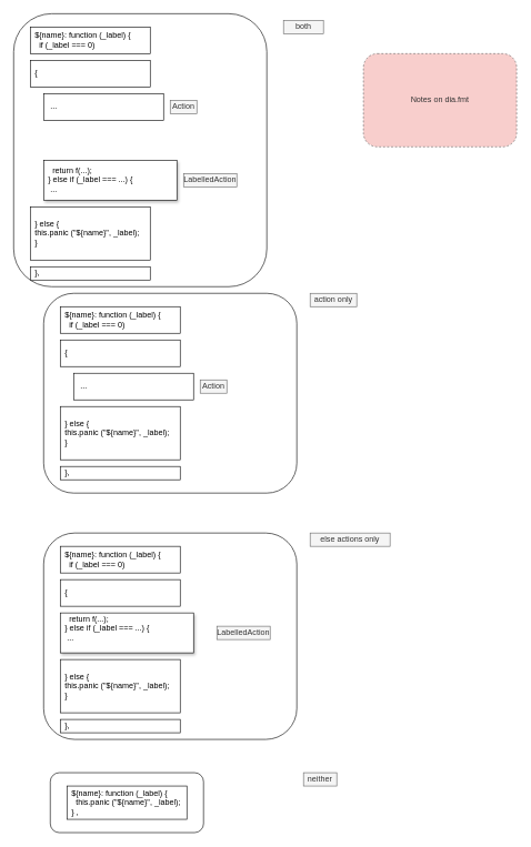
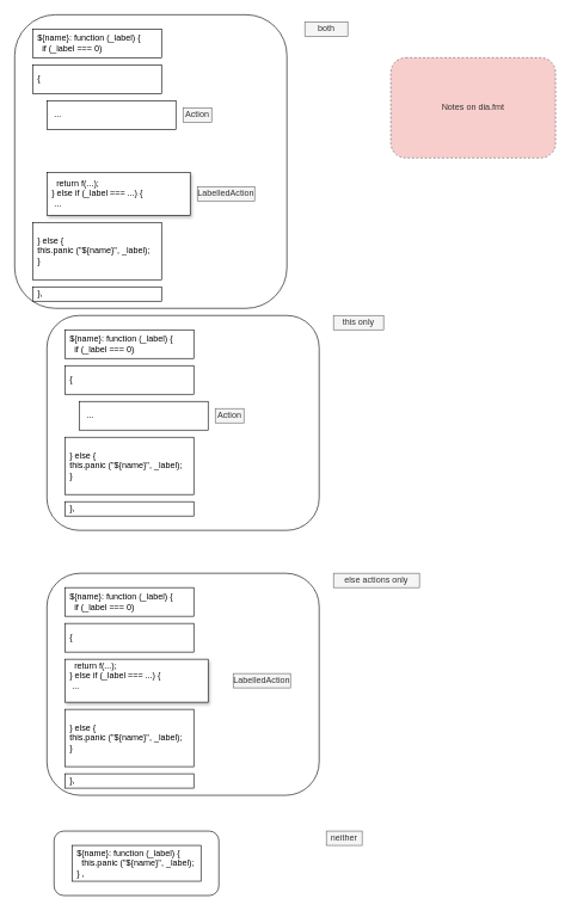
  <mxCell id="0" />
  <mxCell id="1" parent="0" />
  <mxCell id="2" value="" style="rounded=1;whiteSpace=wrap;html=1;" parent="1" vertex="1"><mxGeometry x="20" y="20" width="380" height="410" as="geometry" /></mxCell>
  <mxCell id="3" value="&lt;div&gt;&lt;span&gt;} else {&lt;/span&gt;&lt;br&gt;&lt;/div&gt;&lt;div&gt;this.panic (&quot;${name}&quot;, _label);&amp;nbsp;&lt;/div&gt;&lt;div&gt;}&lt;/div&gt;" style="rounded=0;whiteSpace=wrap;html=1;align=left;spacingLeft=5;" parent="1" vertex="1"><mxGeometry x="45" y="310" width="180" height="80" as="geometry" /></mxCell>
  <mxCell id="4" value="&lt;div&gt;${name}: function (_label) {&lt;/div&gt;&lt;div&gt;&amp;nbsp; if (_label === 0)&lt;/div&gt;" style="rounded=0;whiteSpace=wrap;html=1;align=left;spacingLeft=5;" parent="1" vertex="1"><mxGeometry x="45" y="40" width="180" height="40" as="geometry" /></mxCell>
  <mxCell id="5" value="&lt;div&gt;&amp;nbsp; return f(...);&lt;/div&gt;&lt;div&gt;} else if (_label === ...) {&lt;/div&gt;&lt;div&gt;&amp;nbsp;...&lt;/div&gt;" style="rounded=0;whiteSpace=wrap;html=1;align=left;spacingLeft=5;shadow=1;" parent="1" vertex="1"><mxGeometry x="65" y="240" width="200" height="60" as="geometry" /></mxCell>
  <mxCell id="6" value="&lt;div&gt;&amp;nbsp;...&amp;nbsp;&lt;/div&gt;" style="rounded=0;whiteSpace=wrap;html=1;align=left;spacingLeft=5;" parent="1" vertex="1"><mxGeometry x="65" y="140" width="180" height="40" as="geometry" /></mxCell>
  <mxCell id="7" value="Action" style="text;html=1;fillColor=#f5f5f5;align=center;verticalAlign=middle;whiteSpace=wrap;rounded=0;shadow=0;strokeColor=#666666;fontColor=#333333;" parent="1" vertex="1"><mxGeometry x="255" y="150" width="40" height="20" as="geometry" /></mxCell>
  <mxCell id="8" value="LabelledAction" style="text;html=1;fillColor=#f5f5f5;align=center;verticalAlign=middle;whiteSpace=wrap;rounded=0;shadow=0;strokeColor=#666666;fontColor=#333333;" parent="1" vertex="1"><mxGeometry x="275" y="260" width="80" height="20" as="geometry" /></mxCell>
  <mxCell id="9" value="&lt;div&gt;{&lt;/div&gt;" style="rounded=0;whiteSpace=wrap;html=1;align=left;spacingLeft=5;" parent="1" vertex="1"><mxGeometry x="45" y="90" width="180" height="40" as="geometry" /></mxCell>
  <mxCell id="10" value="" style="rounded=1;whiteSpace=wrap;html=1;" parent="1" vertex="1"><mxGeometry x="65" y="800" width="380" height="310" as="geometry" /></mxCell>
  <mxCell id="11" value="&lt;div&gt;&lt;span&gt;} else {&lt;/span&gt;&lt;br&gt;&lt;/div&gt;&lt;div&gt;this.panic (&quot;${name}&quot;, _label);&amp;nbsp;&lt;/div&gt;&lt;div&gt;}&lt;/div&gt;" style="rounded=0;whiteSpace=wrap;html=1;align=left;spacingLeft=5;" parent="1" vertex="1"><mxGeometry x="90" y="990" width="180" height="80" as="geometry" /></mxCell>
  <mxCell id="12" value="&lt;div&gt;${name}: function (_label) {&lt;/div&gt;&lt;div&gt;&amp;nbsp; if (_label === 0)&lt;/div&gt;" style="rounded=0;whiteSpace=wrap;html=1;align=left;spacingLeft=5;" parent="1" vertex="1"><mxGeometry x="90" y="820" width="180" height="40" as="geometry" /></mxCell>
  <mxCell id="13" value="LabelledAction" style="text;html=1;fillColor=#f5f5f5;align=center;verticalAlign=middle;whiteSpace=wrap;rounded=0;shadow=0;strokeColor=#666666;fontColor=#333333;" parent="1" vertex="1"><mxGeometry x="325" y="940" width="80" height="20" as="geometry" /></mxCell>
  <mxCell id="14" value="&lt;div&gt;{&amp;nbsp;&lt;/div&gt;" style="rounded=0;whiteSpace=wrap;html=1;align=left;spacingLeft=5;" parent="1" vertex="1"><mxGeometry x="90" y="870" width="180" height="40" as="geometry" /></mxCell>
  <mxCell id="15" value="" style="rounded=1;whiteSpace=wrap;html=1;" parent="1" vertex="1"><mxGeometry x="75" y="1160" width="230" height="90" as="geometry" /></mxCell>
  <mxCell id="16" value="&lt;div&gt;${name}: function (_label) {&lt;/div&gt;&lt;div&gt;&lt;span&gt;&amp;nbsp; &lt;/span&gt;&lt;span&gt;this.panic (&quot;${name}&quot;, _label);&lt;/span&gt;&lt;/div&gt;&lt;div&gt;&lt;span&gt;} ,&lt;/span&gt;&lt;/div&gt;" style="rounded=0;whiteSpace=wrap;html=1;align=left;spacingLeft=5;" parent="1" vertex="1"><mxGeometry x="100" y="1180" width="180" height="50" as="geometry" /></mxCell>
  <mxCell id="17" value="" style="rounded=1;whiteSpace=wrap;html=1;" parent="1" vertex="1"><mxGeometry x="65" y="440" width="380" height="300" as="geometry" /></mxCell>
  <mxCell id="18" value="&lt;div&gt;&lt;span&gt;} else {&lt;/span&gt;&lt;br&gt;&lt;/div&gt;&lt;div&gt;this.panic (&quot;${name}&quot;, _label);&amp;nbsp;&lt;/div&gt;&lt;div&gt;}&lt;/div&gt;" style="rounded=0;whiteSpace=wrap;html=1;align=left;spacingLeft=5;" parent="1" vertex="1"><mxGeometry x="90" y="610" width="180" height="80" as="geometry" /></mxCell>
  <mxCell id="19" value="&lt;div&gt;${name}: function (_label) {&lt;/div&gt;&lt;div&gt;&amp;nbsp; if (_label === 0)&lt;/div&gt;" style="rounded=0;whiteSpace=wrap;html=1;align=left;spacingLeft=5;" parent="1" vertex="1"><mxGeometry x="90" y="460" width="180" height="40" as="geometry" /></mxCell>
  <mxCell id="20" value="&lt;div&gt;&amp;nbsp;...&amp;nbsp;&lt;/div&gt;" style="rounded=0;whiteSpace=wrap;html=1;align=left;spacingLeft=5;" parent="1" vertex="1"><mxGeometry x="110" y="560" width="180" height="40" as="geometry" /></mxCell>
  <mxCell id="21" value="Action" style="text;html=1;fillColor=#f5f5f5;align=center;verticalAlign=middle;whiteSpace=wrap;rounded=0;shadow=0;strokeColor=#666666;fontColor=#333333;" parent="1" vertex="1"><mxGeometry x="300" y="570" width="40" height="20" as="geometry" /></mxCell>
  <mxCell id="22" value="&lt;div&gt;{&lt;/div&gt;" style="rounded=0;whiteSpace=wrap;html=1;align=left;spacingLeft=5;" parent="1" vertex="1"><mxGeometry x="90" y="510" width="180" height="40" as="geometry" /></mxCell>
  <mxCell id="23" value="both" style="text;html=1;fillColor=#f5f5f5;align=center;verticalAlign=middle;whiteSpace=wrap;rounded=0;shadow=0;strokeColor=#666666;fontColor=#333333;" parent="1" vertex="1"><mxGeometry x="425" y="30" width="60" height="20" as="geometry" /></mxCell>
- <mxCell id="24" value="action only" style="text;html=1;fillColor=#f5f5f5;align=center;verticalAlign=middle;whiteSpace=wrap;rounded=0;shadow=0;strokeColor=#666666;fontColor=#333333;" parent="1" vertex="1"><mxGeometry x="465" y="440" width="70" height="20" as="geometry" /></mxCell>
+ <mxCell id="24" value="this only" style="text;html=1;fillColor=#f5f5f5;align=center;verticalAlign=middle;whiteSpace=wrap;rounded=0;shadow=0;strokeColor=#666666;fontColor=#333333;" parent="1" vertex="1"><mxGeometry x="465" y="440" width="70" height="20" as="geometry" /></mxCell>
  <mxCell id="25" value="else actions only" style="text;html=1;fillColor=#f5f5f5;align=center;verticalAlign=middle;whiteSpace=wrap;rounded=0;shadow=0;strokeColor=#666666;fontColor=#333333;" parent="1" vertex="1"><mxGeometry x="465" y="800" width="120" height="20" as="geometry" /></mxCell>
  <mxCell id="26" value="neither" style="text;html=1;fillColor=#f5f5f5;align=center;verticalAlign=middle;whiteSpace=wrap;rounded=0;shadow=0;strokeColor=#666666;fontColor=#333333;" parent="1" vertex="1"><mxGeometry x="455" y="1160" width="50" height="20" as="geometry" /></mxCell>
  <mxCell id="27" value="&lt;div&gt;},&lt;/div&gt;" style="rounded=0;whiteSpace=wrap;html=1;align=left;spacingLeft=5;" parent="1" vertex="1"><mxGeometry x="90" y="700" width="180" height="20" as="geometry" /></mxCell>
  <mxCell id="28" value="&lt;div&gt;},&lt;/div&gt;" style="rounded=0;whiteSpace=wrap;html=1;align=left;spacingLeft=5;" parent="1" vertex="1"><mxGeometry x="90" y="1080" width="180" height="20" as="geometry" /></mxCell>
  <mxCell id="29" value="&lt;div&gt;},&lt;/div&gt;" style="rounded=0;whiteSpace=wrap;html=1;align=left;spacingLeft=5;" parent="1" vertex="1"><mxGeometry x="45" y="400" width="180" height="20" as="geometry" /></mxCell>
  <mxCell id="30" value="&lt;div&gt;&amp;nbsp; return f(...);&lt;/div&gt;&lt;div&gt;} else if (_label === ...) {&lt;/div&gt;&lt;div&gt;&amp;nbsp;...&lt;/div&gt;&lt;div&gt;&lt;br&gt;&lt;/div&gt;" style="rounded=0;whiteSpace=wrap;html=1;align=left;spacingLeft=5;shadow=1;" parent="1" vertex="1"><mxGeometry x="90" y="920" width="200" height="60" as="geometry" /></mxCell>
  <mxCell id="31" value="Notes on dia.fmt" style="rounded=1;whiteSpace=wrap;html=1;fillColor=#f8cecc;strokeColor=#666666;fontColor=#333333;dashed=1;" vertex="1" parent="1"><mxGeometry x="545" y="80" width="230" height="140" as="geometry" /></mxCell>
